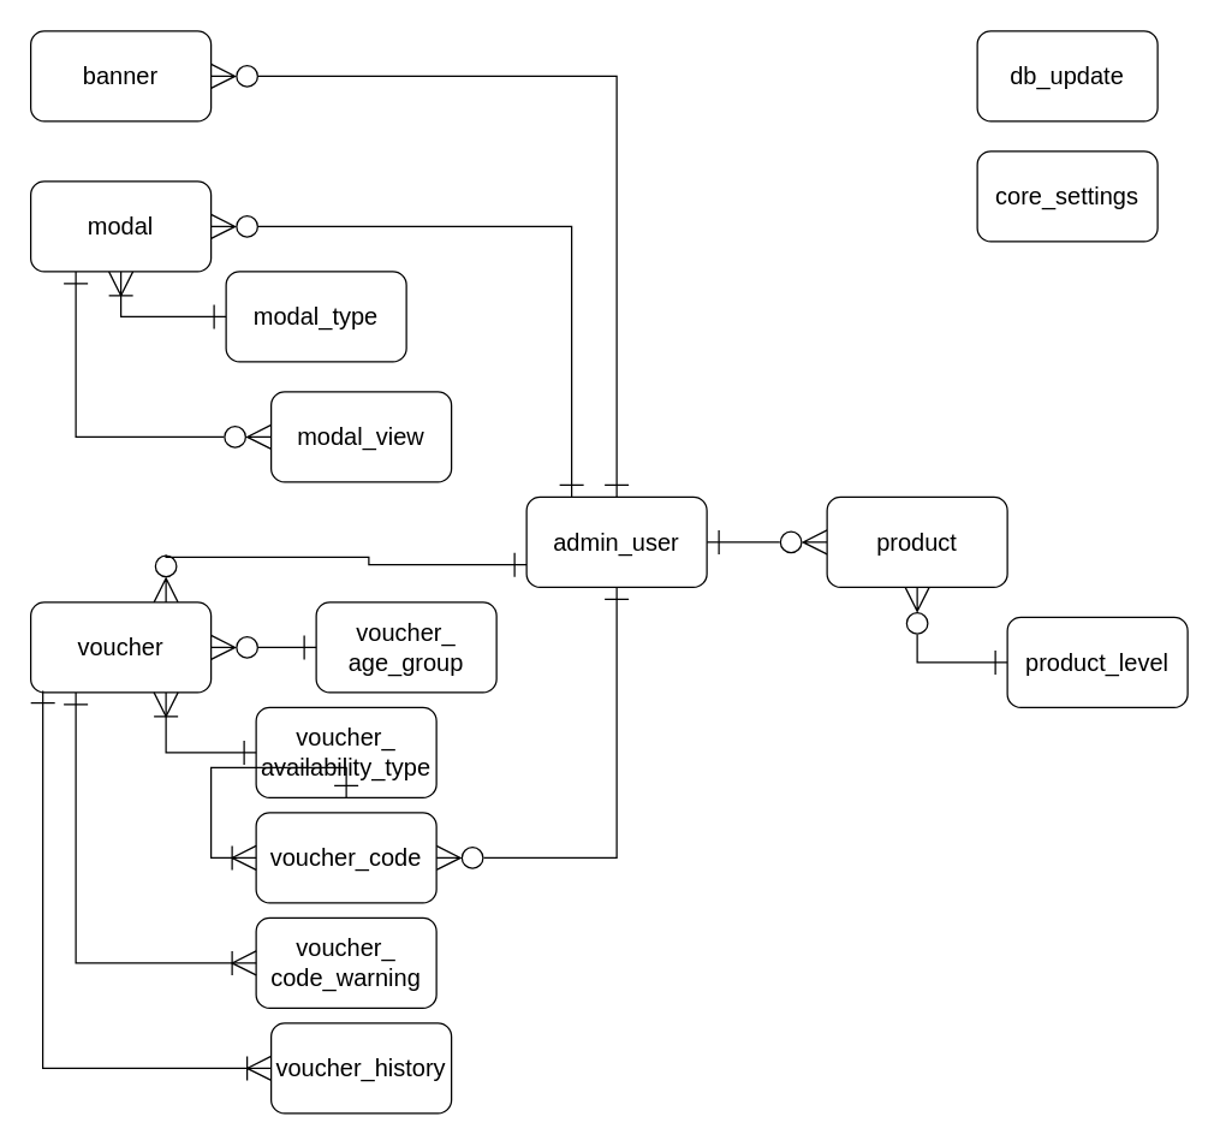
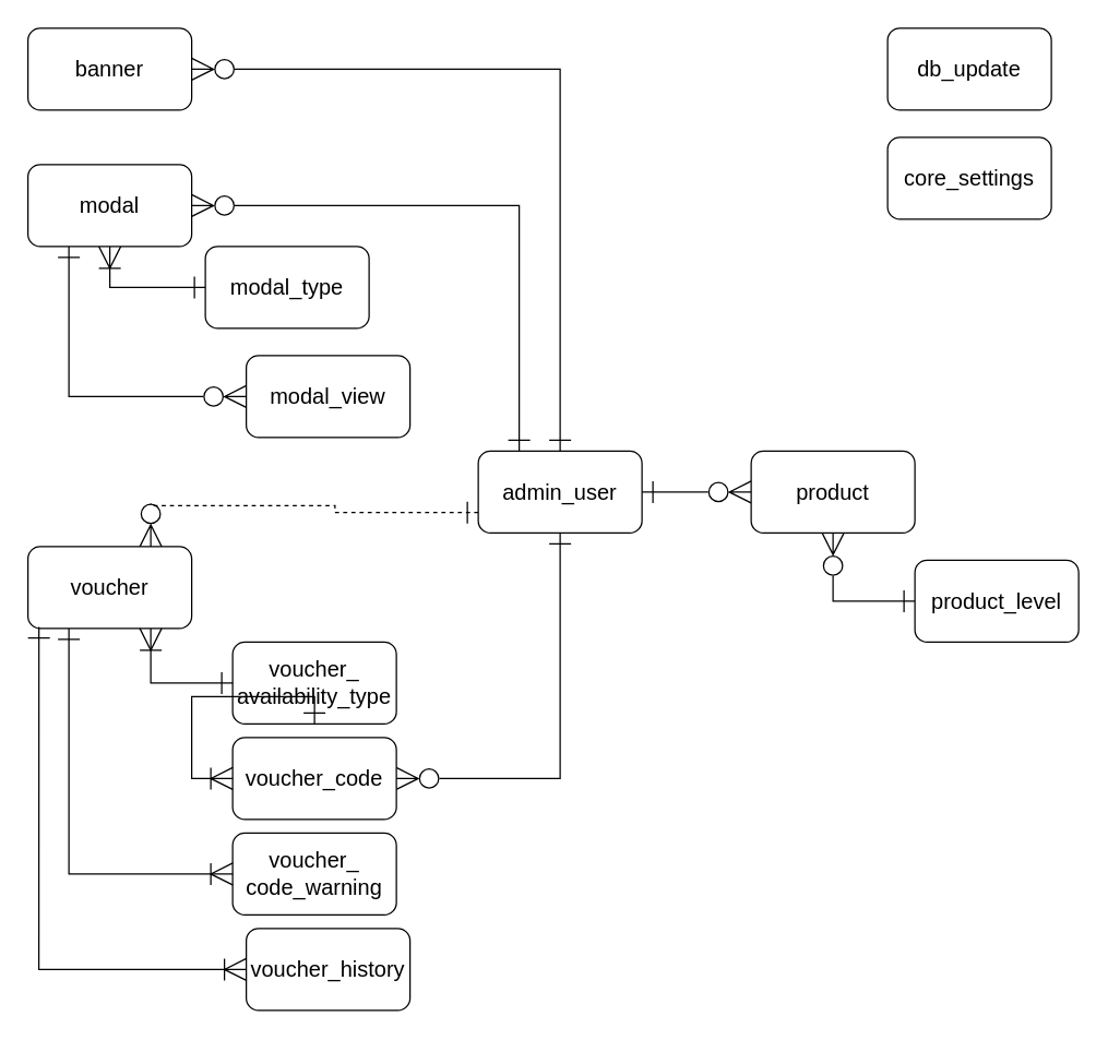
  <mxCell id="0" />
  <mxCell id="1" parent="0" />
- <mxCell id="2" style="edgeStyle=orthogonalEdgeStyle;rounded=0;orthogonalLoop=1;jettySize=auto;html=1;exitX=0;exitY=0.75;exitDx=0;exitDy=0;entryX=0.75;entryY=0;entryDx=0;entryDy=0;fontSize=16;startArrow=ERone;startFill=0;endArrow=ERzeroToMany;endFill=0;startSize=14;endSize=14;" edge="1" parent="1" source="6" target="17"><mxGeometry relative="1" as="geometry" /></mxCell>
+ <mxCell id="2" style="edgeStyle=orthogonalEdgeStyle;rounded=0;orthogonalLoop=1;jettySize=auto;html=1;exitX=0;exitY=0.75;exitDx=0;exitDy=0;entryX=0.75;entryY=0;entryDx=0;entryDy=0;fontSize=16;startArrow=ERone;startFill=0;endArrow=ERzeroToMany;endFill=0;startSize=14;endSize=14;dashed=1;" edge="1" parent="1" source="6" target="17"><mxGeometry relative="1" as="geometry" /></mxCell>
  <mxCell id="3" style="edgeStyle=orthogonalEdgeStyle;rounded=0;orthogonalLoop=1;jettySize=auto;html=1;exitX=1;exitY=0.5;exitDx=0;exitDy=0;entryX=0;entryY=0.5;entryDx=0;entryDy=0;fontSize=16;startArrow=ERone;startFill=0;endArrow=ERzeroToMany;endFill=0;startSize=14;endSize=14;" edge="1" parent="1" source="6" target="15"><mxGeometry relative="1" as="geometry" /></mxCell>
  <mxCell id="4" style="edgeStyle=orthogonalEdgeStyle;rounded=0;orthogonalLoop=1;jettySize=auto;html=1;exitX=0.25;exitY=0;exitDx=0;exitDy=0;entryX=1;entryY=0.5;entryDx=0;entryDy=0;fontSize=16;startArrow=ERone;startFill=0;endArrow=ERzeroToMany;endFill=0;startSize=14;endSize=14;" edge="1" parent="1" source="6" target="11"><mxGeometry relative="1" as="geometry" /></mxCell>
  <mxCell id="5" style="edgeStyle=orthogonalEdgeStyle;rounded=0;orthogonalLoop=1;jettySize=auto;html=1;exitX=0.5;exitY=0;exitDx=0;exitDy=0;entryX=1;entryY=0.5;entryDx=0;entryDy=0;fontSize=16;startArrow=ERone;startFill=0;endArrow=ERzeroToMany;endFill=0;startSize=14;endSize=14;" edge="1" parent="1" source="6" target="7"><mxGeometry relative="1" as="geometry" /></mxCell>
  <mxCell id="6" value="admin_user" style="rounded=1;whiteSpace=wrap;html=1;fontSize=16;" vertex="1" parent="1"><mxGeometry x="350" y="330" width="120" height="60" as="geometry" /></mxCell>
  <mxCell id="7" value="banner&lt;span style=&quot;color: rgba(0 , 0 , 0 , 0) ; font-family: monospace ; font-size: 0px&quot;&gt;%3CmxGraphModel%3E%3Croot%3E%3CmxCell%20id%3D%220%22%2F%3E%3CmxCell%20id%3D%221%22%20parent%3D%220%22%2F%3E%3CmxCell%20id%3D%222%22%20value%3D%22admin_user%22%20style%3D%22rounded%3D1%3BwhiteSpace%3Dwrap%3Bhtml%3D1%3BfontSize%3D16%3B%22%20vertex%3D%221%22%20parent%3D%221%22%3E%3CmxGeometry%20x%3D%22350%22%20y%3D%2250%22%20width%3D%22120%22%20height%3D%2260%22%20as%3D%22geometry%22%2F%3E%3C%2FmxCell%3E%3C%2Froot%3E%3C%2FmxGraphModel%3E&lt;/span&gt;" style="rounded=1;whiteSpace=wrap;html=1;fontSize=16;" vertex="1" parent="1"><mxGeometry x="20" y="20" width="120" height="60" as="geometry" /></mxCell>
  <mxCell id="8" value="core_settings" style="rounded=1;whiteSpace=wrap;html=1;fontSize=16;" vertex="1" parent="1"><mxGeometry x="650" y="100" width="120" height="60" as="geometry" /></mxCell>
  <mxCell id="9" value="db_update" style="rounded=1;whiteSpace=wrap;html=1;fontSize=16;" vertex="1" parent="1"><mxGeometry x="650" y="20" width="120" height="60" as="geometry" /></mxCell>
  <mxCell id="10" style="edgeStyle=orthogonalEdgeStyle;rounded=0;orthogonalLoop=1;jettySize=auto;html=1;exitX=0.5;exitY=1;exitDx=0;exitDy=0;entryX=0;entryY=0.5;entryDx=0;entryDy=0;fontSize=16;endArrow=ERone;endFill=0;startArrow=ERoneToMany;startFill=0;endSize=14;startSize=14;" edge="1" parent="1" source="11" target="12"><mxGeometry relative="1" as="geometry" /></mxCell>
  <mxCell id="11" value="modal" style="rounded=1;whiteSpace=wrap;html=1;fontSize=16;" vertex="1" parent="1"><mxGeometry x="20" y="120" width="120" height="60" as="geometry" /></mxCell>
  <mxCell id="12" value="modal_type" style="rounded=1;whiteSpace=wrap;html=1;fontSize=16;" vertex="1" parent="1"><mxGeometry x="150" y="180" width="120" height="60" as="geometry" /></mxCell>
  <mxCell id="13" value="modal_view" style="rounded=1;whiteSpace=wrap;html=1;fontSize=16;" vertex="1" parent="1"><mxGeometry x="180" y="260" width="120" height="60" as="geometry" /></mxCell>
  <mxCell id="14" style="edgeStyle=orthogonalEdgeStyle;rounded=0;orthogonalLoop=1;jettySize=auto;html=1;entryX=0.5;entryY=1;entryDx=0;entryDy=0;fontSize=16;startArrow=ERone;startFill=0;endArrow=ERzeroToMany;endFill=0;startSize=14;endSize=14;exitX=0;exitY=0.5;exitDx=0;exitDy=0;" edge="1" parent="1" source="16" target="15"><mxGeometry relative="1" as="geometry"><mxPoint x="550" y="520" as="sourcePoint" /></mxGeometry></mxCell>
  <mxCell id="15" value="product" style="rounded=1;whiteSpace=wrap;html=1;fontSize=16;" vertex="1" parent="1"><mxGeometry x="550" y="330" width="120" height="60" as="geometry" /></mxCell>
  <mxCell id="16" value="product_level" style="rounded=1;whiteSpace=wrap;html=1;fontSize=16;" vertex="1" parent="1"><mxGeometry x="670" y="410" width="120" height="60" as="geometry" /></mxCell>
  <mxCell id="17" value="voucher" style="rounded=1;whiteSpace=wrap;html=1;fontSize=16;" vertex="1" parent="1"><mxGeometry x="20" y="400" width="120" height="60" as="geometry" /></mxCell>
- <mxCell id="18" value="voucher_&lt;br&gt;age_group" style="rounded=1;whiteSpace=wrap;html=1;fontSize=16;" vertex="1" parent="1"><mxGeometry x="210" y="400" width="120" height="60" as="geometry" /></mxCell>
  <mxCell id="19" value="voucher_&lt;br&gt;availability_type" style="rounded=1;whiteSpace=wrap;html=1;fontSize=16;" vertex="1" parent="1"><mxGeometry x="170" y="470" width="120" height="60" as="geometry" /></mxCell>
  <mxCell id="20" style="edgeStyle=orthogonalEdgeStyle;rounded=0;orthogonalLoop=1;jettySize=auto;html=1;exitX=0.5;exitY=1;exitDx=0;exitDy=0;fontSize=16;startArrow=ERone;startFill=0;endArrow=ERzeroToMany;endFill=0;startSize=14;endSize=14;entryX=1;entryY=0.5;entryDx=0;entryDy=0;" edge="1" parent="1" source="6" target="21"><mxGeometry relative="1" as="geometry"><mxPoint x="540" y="470" as="targetPoint" /></mxGeometry></mxCell>
  <mxCell id="21" value="voucher_code" style="rounded=1;whiteSpace=wrap;html=1;fontSize=16;" vertex="1" parent="1"><mxGeometry x="170" y="540" width="120" height="60" as="geometry" /></mxCell>
  <mxCell id="22" value="voucher_&lt;br&gt;code_warning&lt;span style=&quot;color: rgba(0 , 0 , 0 , 0) ; font-family: monospace ; font-size: 0px&quot;&gt;%3CmxGraphModel%3E%3Croot%3E%3CmxCell%20id%3D%220%22%2F%3E%3CmxCell%20id%3D%221%22%20parent%3D%220%22%2F%3E%3CmxCell%20id%3D%222%22%20value%3D%22admin_user%22%20style%3D%22rounded%3D1%3BwhiteSpace%3Dwrap%3Bhtml%3D1%3BfontSize%3D16%3B%22%20vertex%3D%221%22%20parent%3D%221%22%3E%3CmxGeometry%20x%3D%22350%22%20y%3D%2250%22%20width%3D%22120%22%20height%3D%2260%22%20as%3D%22geometry%22%2F%3E%3C%2FmxCell%3E%3C%2Froot%3E%3C%2FmxGraphModel%3E&lt;/span&gt;" style="rounded=1;whiteSpace=wrap;html=1;fontSize=16;" vertex="1" parent="1"><mxGeometry x="170" y="610" width="120" height="60" as="geometry" /></mxCell>
  <mxCell id="23" value="voucher_history" style="rounded=1;whiteSpace=wrap;html=1;fontSize=16;" vertex="1" parent="1"><mxGeometry x="180" y="680" width="120" height="60" as="geometry" /></mxCell>
  <mxCell id="24" style="edgeStyle=orthogonalEdgeStyle;rounded=0;orthogonalLoop=1;jettySize=auto;html=1;exitX=0;exitY=0.5;exitDx=0;exitDy=0;entryX=0.25;entryY=1;entryDx=0;entryDy=0;fontSize=16;endArrow=ERone;endFill=0;startArrow=ERzeroToMany;startFill=0;endSize=14;startSize=14;" edge="1" parent="1" source="13" target="11"><mxGeometry relative="1" as="geometry"><mxPoint x="90" y="190" as="sourcePoint" /><mxPoint x="190" y="220" as="targetPoint" /></mxGeometry></mxCell>
  <mxCell id="25" style="edgeStyle=orthogonalEdgeStyle;rounded=0;orthogonalLoop=1;jettySize=auto;html=1;exitX=0.75;exitY=1;exitDx=0;exitDy=0;entryX=0;entryY=0.5;entryDx=0;entryDy=0;fontSize=16;endArrow=ERone;endFill=0;startArrow=ERoneToMany;startFill=0;endSize=14;startSize=14;" edge="1" parent="1" source="17" target="19"><mxGeometry relative="1" as="geometry"><mxPoint x="90" y="190" as="sourcePoint" /><mxPoint x="190" y="220" as="targetPoint" /></mxGeometry></mxCell>
  <mxCell id="26" style="edgeStyle=orthogonalEdgeStyle;rounded=0;orthogonalLoop=1;jettySize=auto;html=1;fontSize=16;endArrow=ERone;endFill=0;startArrow=ERoneToMany;startFill=0;endSize=14;startSize=14;exitX=0;exitY=0.5;exitDx=0;exitDy=0;" edge="1" parent="1" source="21" target="19"><mxGeometry relative="1" as="geometry"><mxPoint x="160" y="680" as="sourcePoint" /><mxPoint x="50" y="630" as="targetPoint" /></mxGeometry></mxCell>
  <mxCell id="27" style="edgeStyle=orthogonalEdgeStyle;rounded=0;orthogonalLoop=1;jettySize=auto;html=1;exitX=0;exitY=0.5;exitDx=0;exitDy=0;entryX=0.067;entryY=0.983;entryDx=0;entryDy=0;fontSize=16;endArrow=ERone;endFill=0;startArrow=ERoneToMany;startFill=0;endSize=14;startSize=14;entryPerimeter=0;" edge="1" parent="1" source="23" target="17"><mxGeometry relative="1" as="geometry"><mxPoint x="130" y="480" as="sourcePoint" /><mxPoint x="190" y="520" as="targetPoint" /></mxGeometry></mxCell>
  <mxCell id="28" style="edgeStyle=orthogonalEdgeStyle;rounded=0;orthogonalLoop=1;jettySize=auto;html=1;exitX=0;exitY=0.5;exitDx=0;exitDy=0;entryX=0.25;entryY=1;entryDx=0;entryDy=0;fontSize=16;endArrow=ERone;endFill=0;startArrow=ERoneToMany;startFill=0;endSize=14;startSize=14;" edge="1" parent="1" source="22" target="17"><mxGeometry relative="1" as="geometry"><mxPoint x="140" y="490" as="sourcePoint" /><mxPoint x="200" y="530" as="targetPoint" /></mxGeometry></mxCell>
- <mxCell id="29" style="edgeStyle=orthogonalEdgeStyle;rounded=0;orthogonalLoop=1;jettySize=auto;html=1;exitX=1;exitY=0.5;exitDx=0;exitDy=0;entryX=0;entryY=0.5;entryDx=0;entryDy=0;fontSize=16;endArrow=ERone;endFill=0;startArrow=ERzeroToMany;startFill=0;endSize=14;startSize=14;" edge="1" parent="1" source="17" target="18"><mxGeometry relative="1" as="geometry"><mxPoint x="160" y="510" as="sourcePoint" /><mxPoint x="220" y="550" as="targetPoint" /></mxGeometry></mxCell>
